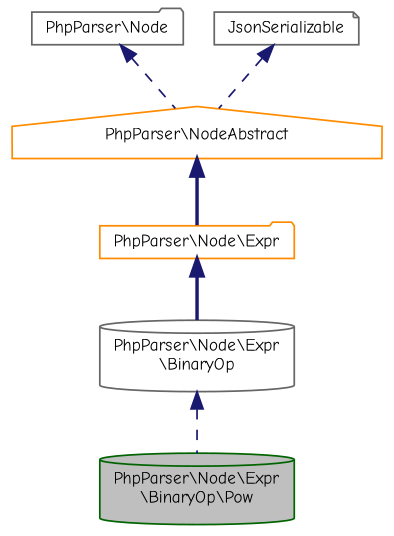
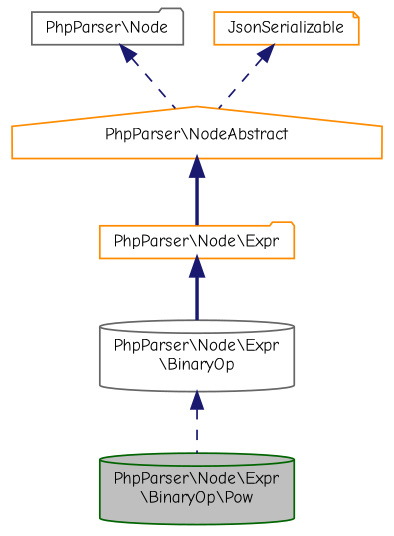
  digraph {
    fontname="Comic Neue"
    node [color=gray40 fillcolor=white fontname="Comic Neue" fontsize=10 shape=cylinder style=filled]
    edge [color=midnightblue dir=back fontname="Comic Neue" fontsize=10 labelfontname=Helvetica labelfontsize=10 style=dashed]
    Node6 [color=darkgreen fillcolor=grey75 fontcolor=black height=0.2 label="PhpParser\\Node\\Expr\l\\BinaryOp\\Pow" width=0.4]
    Node7 [height=0.2 label="PhpParser\\Node\\Expr\l\\BinaryOp" width=0.4]
    Node8 [color=darkorange height=0.2 label="PhpParser\\Node\\Expr" shape=folder width=0.4]
    Node9 [color=darkorange height=0.2 label="PhpParser\\NodeAbstract" shape=house width=0.4]
    Node10 [height=0.2 label="PhpParser\\Node" shape=folder width=0.4]
-   n6 [height=0.2 label=JsonSerializable shape=note width=0.4]
+   n6 [color=darkorange height=0.2 label=JsonSerializable shape=note width=0.4]
    Node7 -> Node6
    Node8 -> Node7 [style=bold]
    Node9 -> Node8 [style=bold]
    Node10 -> Node9
    n6 -> Node9
  }
